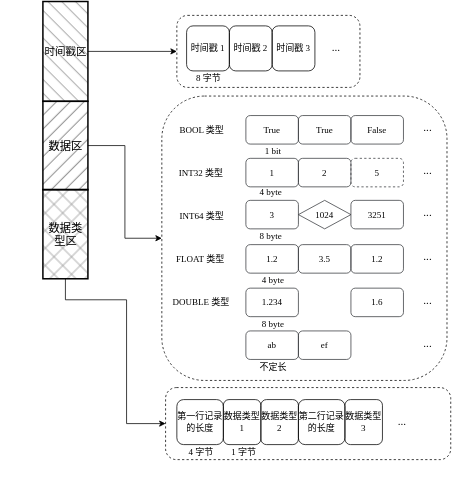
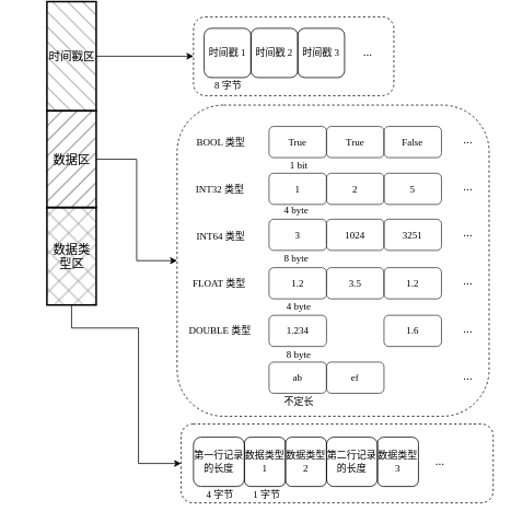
  <mxCell id="0" />
  <mxCell id="1" parent="0" />
  <mxCell id="2" value="" style="rounded=1;whiteSpace=wrap;html=1;fillColor=none;dashed=1;container=0;fontFamily=Times New Roman;" parent="1" vertex="1"><mxGeometry x="220" y="516" width="380" height="96" as="geometry" /></mxCell>
  <mxCell id="3" style="edgeStyle=orthogonalEdgeStyle;rounded=0;orthogonalLoop=1;jettySize=auto;html=1;entryX=0;entryY=0.5;entryDx=0;entryDy=0;fontFamily=Times New Roman;" parent="1" source="4" target="5" edge="1"><mxGeometry relative="1" as="geometry" /></mxCell>
  <mxCell id="4" value="&lt;font style=&quot;font-size: 14px;&quot;&gt;时间戳区&lt;/font&gt;" style="rounded=0;whiteSpace=wrap;html=1;fontSize=15;fillColor=#000000;fontColor=#000000;strokeColor=default;strokeWidth=2;rotation=90;horizontal=0;fillStyle=hatch;strokeOpacity=100;fillOpacity=30;fontFamily=Times New Roman;" parent="1" vertex="1"><mxGeometry x="20" y="38" width="133" height="60" as="geometry" /></mxCell>
  <mxCell id="5" value="" style="rounded=1;whiteSpace=wrap;html=1;fillColor=none;dashed=1;container=0;fontFamily=Times New Roman;" parent="1" vertex="1"><mxGeometry x="235" y="20" width="244" height="96" as="geometry" /></mxCell>
  <mxCell id="6" value="时间戳 1" style="rounded=1;whiteSpace=wrap;html=1;container=0;fillColor=none;strokeColor=#000000;fontFamily=Times New Roman;" parent="1" vertex="1"><mxGeometry x="248" y="34" width="57" height="60" as="geometry" /></mxCell>
  <mxCell id="7" value="时间戳 2" style="rounded=1;whiteSpace=wrap;html=1;container=0;fillColor=none;strokeColor=#000000;fontFamily=Times New Roman;" parent="1" vertex="1"><mxGeometry x="305" y="34" width="57" height="60" as="geometry" /></mxCell>
  <mxCell id="8" value="时间戳 3" style="rounded=1;whiteSpace=wrap;html=1;container=0;fillColor=none;strokeColor=#000000;fontFamily=Times New Roman;" parent="1" vertex="1"><mxGeometry x="362" y="34" width="57" height="60" as="geometry" /></mxCell>
  <mxCell id="9" value="&lt;font style=&quot;font-size: 15px;&quot;&gt;...&lt;/font&gt;" style="text;html=1;align=center;verticalAlign=middle;resizable=0;points=[];autosize=1;strokeColor=none;fillColor=none;container=0;fontFamily=Times New Roman;" parent="1" vertex="1"><mxGeometry x="432" y="47" width="29" height="30" as="geometry" /></mxCell>
  <mxCell id="10" value="8 字节" style="text;html=1;align=center;verticalAlign=middle;resizable=0;points=[];autosize=1;strokeColor=none;fillColor=none;fontFamily=Times New Roman;" parent="1" vertex="1"><mxGeometry x="251.5" y="91" width="51" height="26" as="geometry" /></mxCell>
  <mxCell id="11" style="edgeStyle=orthogonalEdgeStyle;rounded=0;orthogonalLoop=1;jettySize=auto;html=1;entryX=0;entryY=0.5;entryDx=0;entryDy=0;exitX=1;exitY=0.5;exitDx=0;exitDy=0;fontFamily=Times New Roman;" parent="1" source="56" target="2" edge="1"><mxGeometry relative="1" as="geometry"><Array as="points"><mxPoint x="87" y="399" /><mxPoint x="168" y="399" /><mxPoint x="168" y="564" /></Array></mxGeometry></mxCell>
  <mxCell id="12" value="数据类型 1" style="rounded=1;whiteSpace=wrap;html=1;fillColor=none;strokeColor=#000000;container=0;fontFamily=Times New Roman;" parent="1" vertex="1"><mxGeometry x="297" y="532" width="50" height="60" as="geometry" /></mxCell>
  <mxCell id="13" value="数据类型 2" style="rounded=1;whiteSpace=wrap;html=1;fillColor=none;strokeColor=#000000;container=0;fontFamily=Times New Roman;" parent="1" vertex="1"><mxGeometry x="347" y="532" width="50" height="60" as="geometry" /></mxCell>
  <mxCell id="14" value="数据类型 3" style="rounded=1;whiteSpace=wrap;html=1;fillColor=none;strokeColor=#000000;container=0;fontFamily=Times New Roman;" parent="1" vertex="1"><mxGeometry x="459" y="532" width="50" height="60" as="geometry" /></mxCell>
  <mxCell id="15" value="&lt;font style=&quot;font-size: 15px;&quot;&gt;...&lt;/font&gt;" style="text;html=1;align=center;verticalAlign=middle;resizable=0;points=[];autosize=1;strokeColor=none;fillColor=none;container=0;fontFamily=Times New Roman;" parent="1" vertex="1"><mxGeometry x="520" y="545" width="29" height="30" as="geometry" /></mxCell>
  <mxCell id="16" value="1 字节" style="text;html=1;align=center;verticalAlign=middle;resizable=0;points=[];autosize=1;strokeColor=none;fillColor=none;container=0;fontFamily=Times New Roman;" parent="1" vertex="1"><mxGeometry x="298" y="589" width="51" height="26" as="geometry" /></mxCell>
  <mxCell id="17" value="第一行记录的长度" style="rounded=1;whiteSpace=wrap;html=1;fillColor=none;strokeColor=#000000;fontFamily=Times New Roman;" parent="1" vertex="1"><mxGeometry x="235" y="532" width="62" height="60" as="geometry" /></mxCell>
  <mxCell id="18" value="4 字节" style="text;html=1;align=center;verticalAlign=middle;resizable=0;points=[];autosize=1;strokeColor=none;fillColor=none;container=0;fontFamily=Times New Roman;" parent="1" vertex="1"><mxGeometry x="241" y="589" width="51" height="26" as="geometry" /></mxCell>
  <mxCell id="19" value="第二行记录的长度" style="rounded=1;whiteSpace=wrap;html=1;fillColor=none;strokeColor=#000000;fontFamily=Times New Roman;" parent="1" vertex="1"><mxGeometry x="397" y="532" width="62" height="60" as="geometry" /></mxCell>
  <mxCell id="20" value="" style="rounded=1;whiteSpace=wrap;html=1;fillColor=none;dashed=1;container=0;fontFamily=Times New Roman;" parent="1" vertex="1"><mxGeometry x="215" y="127.5" width="380" height="379" as="geometry" /></mxCell>
  <mxCell id="21" style="edgeStyle=orthogonalEdgeStyle;rounded=0;orthogonalLoop=1;jettySize=auto;html=1;entryX=0;entryY=0.5;entryDx=0;entryDy=0;fontFamily=Times New Roman;" parent="1" source="22" target="20" edge="1"><mxGeometry relative="1" as="geometry" /></mxCell>
  <mxCell id="22" value="数据区" style="rounded=0;whiteSpace=wrap;html=1;fontSize=15;fillColor=#000000;fontColor=#000000;strokeColor=default;strokeWidth=2;rotation=90;horizontal=0;fillStyle=hatch;fillOpacity=40;direction=south;fontFamily=Times New Roman;" parent="1" vertex="1"><mxGeometry x="27.5" y="163.5" width="118" height="60" as="geometry" /></mxCell>
  <mxCell id="23" value="True" style="rounded=1;whiteSpace=wrap;html=1;fillColor=none;strokeColor=#36393d;fontFamily=Times New Roman;" parent="1" vertex="1"><mxGeometry x="327" y="153.5" width="70" height="38" as="geometry" /></mxCell>
  <mxCell id="24" value="True" style="rounded=1;whiteSpace=wrap;html=1;fillColor=none;strokeColor=#36393d;fontFamily=Times New Roman;" parent="1" vertex="1"><mxGeometry x="397" y="153.5" width="70" height="38" as="geometry" /></mxCell>
  <mxCell id="25" value="False" style="rounded=1;whiteSpace=wrap;html=1;fillColor=none;strokeColor=#36393d;fontFamily=Times New Roman;" parent="1" vertex="1"><mxGeometry x="467" y="153.5" width="70" height="38" as="geometry" /></mxCell>
  <mxCell id="26" value="&lt;font style=&quot;font-size: 15px;&quot;&gt;...&lt;/font&gt;" style="text;html=1;align=center;verticalAlign=middle;resizable=0;points=[];autosize=1;strokeColor=none;fillColor=none;container=0;fontFamily=Times New Roman;" parent="1" vertex="1"><mxGeometry x="554" y="153.5" width="29" height="30" as="geometry" /></mxCell>
  <mxCell id="27" value="1" style="rounded=1;whiteSpace=wrap;html=1;fillColor=none;strokeColor=#36393d;fontFamily=Times New Roman;" parent="1" vertex="1"><mxGeometry x="327" y="210.5" width="70" height="38" as="geometry" /></mxCell>
  <mxCell id="28" value="2" style="rounded=1;whiteSpace=wrap;html=1;fillColor=none;strokeColor=#36393d;fontFamily=Times New Roman;" parent="1" vertex="1"><mxGeometry x="397" y="210.5" width="70" height="38" as="geometry" /></mxCell>
- <mxCell id="29" value="5" style="rounded=1;whiteSpace=wrap;html=1;fillColor=none;strokeColor=#36393d;fontFamily=Times New Roman;dashed=1;" parent="1" vertex="1"><mxGeometry x="467" y="210.5" width="70" height="38" as="geometry" /></mxCell>
+ <mxCell id="29" value="5" style="rounded=1;whiteSpace=wrap;html=1;fillColor=none;strokeColor=#36393d;fontFamily=Times New Roman;" parent="1" vertex="1"><mxGeometry x="467" y="210.5" width="70" height="38" as="geometry" /></mxCell>
  <mxCell id="30" value="&lt;font style=&quot;font-size: 15px;&quot;&gt;...&lt;/font&gt;" style="text;html=1;align=center;verticalAlign=middle;resizable=0;points=[];autosize=1;strokeColor=none;fillColor=none;container=0;fontFamily=Times New Roman;" parent="1" vertex="1"><mxGeometry x="554" y="210.5" width="29" height="30" as="geometry" /></mxCell>
  <mxCell id="31" value="3" style="rounded=1;whiteSpace=wrap;html=1;fillColor=none;strokeColor=#36393d;fontFamily=Times New Roman;" parent="1" vertex="1"><mxGeometry x="327" y="266.5" width="70" height="38" as="geometry" /></mxCell>
- <mxCell id="32" value="1024" style="rhombus;whiteSpace=wrap;html=1;fillColor=none;strokeColor=#36393d;fontFamily=Times New Roman;" parent="1" vertex="1"><mxGeometry x="397" y="266.5" width="70" height="38" as="geometry" /></mxCell>
+ <mxCell id="32" value="1024" style="rounded=1;whiteSpace=wrap;html=1;fillColor=none;strokeColor=#36393d;fontFamily=Times New Roman;" parent="1" vertex="1"><mxGeometry x="397" y="266.5" width="70" height="38" as="geometry" /></mxCell>
  <mxCell id="33" value="3251" style="rounded=1;whiteSpace=wrap;html=1;fillColor=none;strokeColor=#36393d;fontFamily=Times New Roman;" parent="1" vertex="1"><mxGeometry x="467" y="266.5" width="70" height="38" as="geometry" /></mxCell>
  <mxCell id="34" value="&lt;font style=&quot;font-size: 15px;&quot;&gt;...&lt;/font&gt;" style="text;html=1;align=center;verticalAlign=middle;resizable=0;points=[];autosize=1;strokeColor=none;fillColor=none;container=0;fontFamily=Times New Roman;" parent="1" vertex="1"><mxGeometry x="554" y="266.5" width="29" height="30" as="geometry" /></mxCell>
  <mxCell id="35" value="1.2" style="rounded=1;whiteSpace=wrap;html=1;fillColor=none;strokeColor=#36393d;fontFamily=Times New Roman;" parent="1" vertex="1"><mxGeometry x="327" y="325.5" width="70" height="38" as="geometry" /></mxCell>
  <mxCell id="36" value="3.5" style="rounded=1;whiteSpace=wrap;html=1;fillColor=none;strokeColor=#36393d;fontFamily=Times New Roman;" parent="1" vertex="1"><mxGeometry x="397" y="325.5" width="70" height="38" as="geometry" /></mxCell>
  <mxCell id="37" value="1.2" style="rounded=1;whiteSpace=wrap;html=1;fillColor=none;strokeColor=#36393d;fontFamily=Times New Roman;" parent="1" vertex="1"><mxGeometry x="467" y="325.5" width="70" height="38" as="geometry" /></mxCell>
  <mxCell id="38" value="&lt;font style=&quot;font-size: 15px;&quot;&gt;...&lt;/font&gt;" style="text;html=1;align=center;verticalAlign=middle;resizable=0;points=[];autosize=1;strokeColor=none;fillColor=none;container=0;fontFamily=Times New Roman;" parent="1" vertex="1"><mxGeometry x="554" y="325.5" width="29" height="30" as="geometry" /></mxCell>
  <mxCell id="39" value="1.234" style="rounded=1;whiteSpace=wrap;html=1;fillColor=none;strokeColor=#36393d;fontFamily=Times New Roman;" parent="1" vertex="1"><mxGeometry x="327" y="383.5" width="70" height="38" as="geometry" /></mxCell>
  <mxCell id="40" value="1.6" style="rounded=1;whiteSpace=wrap;html=1;fillColor=none;strokeColor=#36393d;fontFamily=Times New Roman;" parent="1" vertex="1"><mxGeometry x="467" y="383.5" width="70" height="38" as="geometry" /></mxCell>
  <mxCell id="41" value="&lt;font style=&quot;font-size: 15px;&quot;&gt;...&lt;/font&gt;" style="text;html=1;align=center;verticalAlign=middle;resizable=0;points=[];autosize=1;strokeColor=none;fillColor=none;container=0;fontFamily=Times New Roman;" parent="1" vertex="1"><mxGeometry x="554" y="383.5" width="29" height="30" as="geometry" /></mxCell>
  <mxCell id="42" value="ab" style="rounded=1;whiteSpace=wrap;html=1;fillColor=none;strokeColor=#36393d;fontFamily=Times New Roman;" parent="1" vertex="1"><mxGeometry x="327" y="440.5" width="70" height="38" as="geometry" /></mxCell>
  <mxCell id="43" value="ef" style="rounded=1;whiteSpace=wrap;html=1;fillColor=none;strokeColor=#36393d;fontFamily=Times New Roman;" parent="1" vertex="1"><mxGeometry x="397" y="440.5" width="70" height="38" as="geometry" /></mxCell>
  <mxCell id="44" value="&lt;font style=&quot;font-size: 15px;&quot;&gt;...&lt;/font&gt;" style="text;html=1;align=center;verticalAlign=middle;resizable=0;points=[];autosize=1;strokeColor=none;fillColor=none;container=0;fontFamily=Times New Roman;" parent="1" vertex="1"><mxGeometry x="554" y="440.5" width="29" height="30" as="geometry" /></mxCell>
  <mxCell id="45" value="BOOL 类型" style="text;html=1;align=center;verticalAlign=middle;resizable=0;points=[];autosize=1;strokeColor=none;fillColor=none;fontFamily=Times New Roman;" parent="1" vertex="1"><mxGeometry x="229" y="159.5" width="77" height="26" as="geometry" /></mxCell>
  <mxCell id="46" value="INT32 类型" style="text;html=1;align=center;verticalAlign=middle;resizable=0;points=[];autosize=1;strokeColor=none;fillColor=none;fontFamily=Times New Roman;" parent="1" vertex="1"><mxGeometry x="228" y="216.5" width="77" height="26" as="geometry" /></mxCell>
  <mxCell id="47" value="INT64 类型" style="text;html=1;align=center;verticalAlign=middle;resizable=0;points=[];autosize=1;strokeColor=none;fillColor=none;fontFamily=Times New Roman;" parent="1" vertex="1"><mxGeometry x="229" y="274.5" width="77" height="26" as="geometry" /></mxCell>
  <mxCell id="48" value="FLOAT&amp;nbsp;类型" style="text;html=1;align=center;verticalAlign=middle;resizable=0;points=[];autosize=1;strokeColor=none;fillColor=none;fontFamily=Times New Roman;" parent="1" vertex="1"><mxGeometry x="225" y="331.5" width="82" height="26" as="geometry" /></mxCell>
  <mxCell id="49" value="DOUBLE 类型" style="text;html=1;align=center;verticalAlign=middle;resizable=0;points=[];autosize=1;strokeColor=none;fillColor=none;fontFamily=Times New Roman;" parent="1" vertex="1"><mxGeometry x="220" y="389.5" width="94" height="26" as="geometry" /></mxCell>
  <mxCell id="50" value="1 bit" style="text;html=1;align=center;verticalAlign=middle;resizable=0;points=[];autosize=1;strokeColor=none;fillColor=none;fontFamily=Times New Roman;" parent="1" vertex="1"><mxGeometry x="342.5" y="187.5" width="40" height="26" as="geometry" /></mxCell>
  <mxCell id="51" value="4 byte" style="text;html=1;align=center;verticalAlign=middle;resizable=0;points=[];autosize=1;strokeColor=none;fillColor=none;fontFamily=Times New Roman;" parent="1" vertex="1"><mxGeometry x="336" y="242.5" width="48" height="26" as="geometry" /></mxCell>
  <mxCell id="52" value="4 byte" style="text;html=1;align=center;verticalAlign=middle;resizable=0;points=[];autosize=1;strokeColor=none;fillColor=none;fontFamily=Times New Roman;" parent="1" vertex="1"><mxGeometry x="338.5" y="359.5" width="48" height="26" as="geometry" /></mxCell>
  <mxCell id="53" value="8 byte" style="text;html=1;align=center;verticalAlign=middle;resizable=0;points=[];autosize=1;strokeColor=none;fillColor=none;fontFamily=Times New Roman;" parent="1" vertex="1"><mxGeometry x="336" y="301" width="48" height="26" as="geometry" /></mxCell>
  <mxCell id="54" value="8 byte" style="text;html=1;align=center;verticalAlign=middle;resizable=0;points=[];autosize=1;strokeColor=none;fillColor=none;fontFamily=Times New Roman;" parent="1" vertex="1"><mxGeometry x="338.5" y="418.5" width="48" height="26" as="geometry" /></mxCell>
  <mxCell id="55" value="不定长" style="text;html=1;align=center;verticalAlign=middle;resizable=0;points=[];autosize=1;strokeColor=none;fillColor=none;fontFamily=Times New Roman;" parent="1" vertex="1"><mxGeometry x="335.5" y="475.5" width="54" height="26" as="geometry" /></mxCell>
  <mxCell id="56" value="数据类型区" style="rounded=0;whiteSpace=wrap;html=1;fontSize=15;fillColor=#000000;fontColor=#000000;strokeColor=default;strokeWidth=2;rotation=90;horizontal=0;fillStyle=cross-hatch;strokeOpacity=100;fillOpacity=40;fontFamily=Times New Roman;" parent="1" vertex="1"><mxGeometry x="27" y="281.5" width="119" height="60" as="geometry" /></mxCell>
